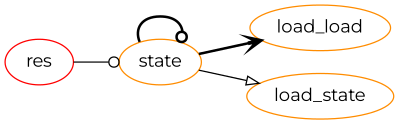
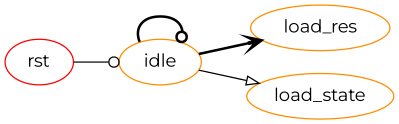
  digraph {
    fontname=Montserrat
    rankdir=LR
    node [color=darkorange fontname=Montserrat]
    edge [arrowhead=odot fontname=Montserrat style=solid]
-   rst [color=red label=res]
-   idle [label=state]
-   load_res [label=load_load]
+   rst [color=red]
+   idle
+   load_res
    load_state
    rst -> idle
    idle -> idle [style=bold]
    idle -> load_res [arrowhead=vee style=bold]
    idle -> load_state [arrowhead=onormal]
  }
